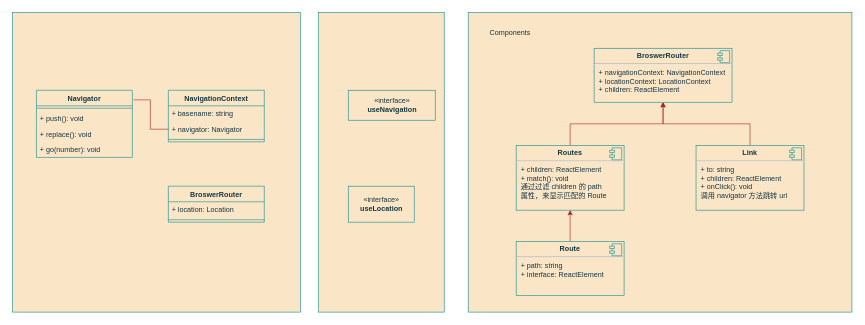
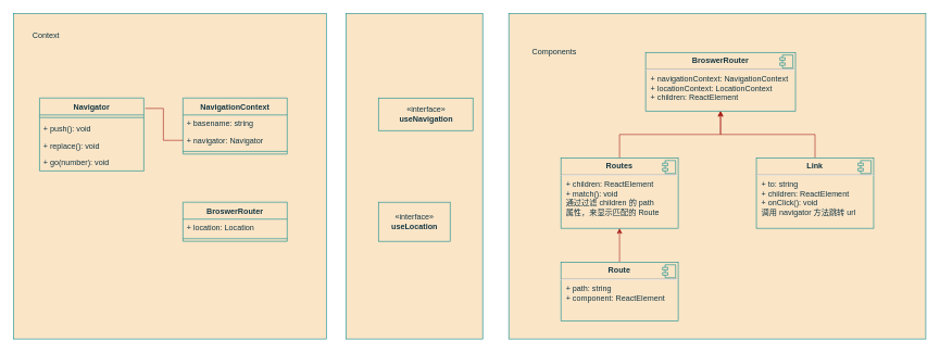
  <mxCell id="0" />
  <mxCell id="1" parent="0" />
  <mxCell id="2" value="" style="rounded=0;whiteSpace=wrap;html=1;fillColor=#FAE5C7;labelBackgroundColor=none;strokeColor=#0F8B8D;fontColor=#143642;" vertex="1" parent="1"><mxGeometry x="780" y="20" width="640" height="500" as="geometry" /></mxCell>
  <mxCell id="3" value="" style="rounded=0;whiteSpace=wrap;html=1;fillColor=#FAE5C7;labelBackgroundColor=none;strokeColor=#0F8B8D;fontColor=#143642;" vertex="1" parent="1"><mxGeometry x="530" y="20" width="210" height="500" as="geometry" /></mxCell>
  <mxCell id="4" value="" style="rounded=0;whiteSpace=wrap;html=1;fillColor=#FAE5C7;labelBackgroundColor=none;strokeColor=#0F8B8D;fontColor=#143642;" vertex="1" parent="1"><mxGeometry x="20" y="20" width="480" height="500" as="geometry" /></mxCell>
  <mxCell id="5" value="NavigationContext" style="swimlane;fontStyle=1;align=center;verticalAlign=top;childLayout=stackLayout;horizontal=1;startSize=26;horizontalStack=0;resizeParent=1;resizeParentMax=0;resizeLast=0;collapsible=1;marginBottom=0;labelBackgroundColor=none;fillColor=#FAE5C7;strokeColor=#0F8B8D;fontColor=#143642;" vertex="1" parent="1"><mxGeometry x="280" y="150" width="160" height="86" as="geometry" /></mxCell>
  <mxCell id="6" value="+ basename: string" style="text;strokeColor=none;fillColor=none;align=left;verticalAlign=top;spacingLeft=4;spacingRight=4;overflow=hidden;rotatable=0;points=[[0,0.5],[1,0.5]];portConstraint=eastwest;labelBackgroundColor=none;fontColor=#143642;" vertex="1" parent="5"><mxGeometry y="26" width="160" height="26" as="geometry" /></mxCell>
  <mxCell id="7" value="+ navigator: Navigator" style="text;strokeColor=none;fillColor=none;align=left;verticalAlign=top;spacingLeft=4;spacingRight=4;overflow=hidden;rotatable=0;points=[[0,0.5],[1,0.5]];portConstraint=eastwest;labelBackgroundColor=none;fontColor=#143642;" vertex="1" parent="5"><mxGeometry y="52" width="160" height="26" as="geometry" /></mxCell>
  <mxCell id="8" value="" style="line;strokeWidth=1;fillColor=none;align=left;verticalAlign=middle;spacingTop=-1;spacingLeft=3;spacingRight=3;rotatable=0;labelPosition=right;points=[];portConstraint=eastwest;strokeColor=#0F8B8D;labelBackgroundColor=none;fontColor=#143642;" vertex="1" parent="5"><mxGeometry y="78" width="160" height="8" as="geometry" /></mxCell>
  <mxCell id="9" value="BroswerRouter" style="swimlane;fontStyle=1;align=center;verticalAlign=top;childLayout=stackLayout;horizontal=1;startSize=26;horizontalStack=0;resizeParent=1;resizeParentMax=0;resizeLast=0;collapsible=1;marginBottom=0;labelBackgroundColor=none;fillColor=#FAE5C7;strokeColor=#0F8B8D;fontColor=#143642;" vertex="1" parent="1"><mxGeometry x="280" y="310" width="160" height="60" as="geometry" /></mxCell>
  <mxCell id="10" value="+ location: Location" style="text;strokeColor=none;fillColor=none;align=left;verticalAlign=top;spacingLeft=4;spacingRight=4;overflow=hidden;rotatable=0;points=[[0,0.5],[1,0.5]];portConstraint=eastwest;labelBackgroundColor=none;fontColor=#143642;" vertex="1" parent="9"><mxGeometry y="26" width="160" height="26" as="geometry" /></mxCell>
  <mxCell id="11" value="" style="line;strokeWidth=1;fillColor=none;align=left;verticalAlign=middle;spacingTop=-1;spacingLeft=3;spacingRight=3;rotatable=0;labelPosition=right;points=[];portConstraint=eastwest;strokeColor=#0F8B8D;labelBackgroundColor=none;fontColor=#143642;" vertex="1" parent="9"><mxGeometry y="52" width="160" height="8" as="geometry" /></mxCell>
  <mxCell id="12" value="Navigator" style="swimlane;fontStyle=1;align=center;verticalAlign=top;childLayout=stackLayout;horizontal=1;startSize=26;horizontalStack=0;resizeParent=1;resizeParentMax=0;resizeLast=0;collapsible=1;marginBottom=0;labelBackgroundColor=none;fillColor=#FAE5C7;strokeColor=#0F8B8D;fontColor=#143642;" vertex="1" parent="1"><mxGeometry x="60" y="150" width="160" height="112" as="geometry" /></mxCell>
  <mxCell id="13" value="" style="line;strokeWidth=1;fillColor=none;align=left;verticalAlign=middle;spacingTop=-1;spacingLeft=3;spacingRight=3;rotatable=0;labelPosition=right;points=[];portConstraint=eastwest;strokeColor=#0F8B8D;labelBackgroundColor=none;fontColor=#143642;" vertex="1" parent="12"><mxGeometry y="26" width="160" height="8" as="geometry" /></mxCell>
  <mxCell id="14" value="+ push(): void" style="text;strokeColor=none;fillColor=none;align=left;verticalAlign=top;spacingLeft=4;spacingRight=4;overflow=hidden;rotatable=0;points=[[0,0.5],[1,0.5]];portConstraint=eastwest;labelBackgroundColor=none;fontColor=#143642;" vertex="1" parent="12"><mxGeometry y="34" width="160" height="26" as="geometry" /></mxCell>
  <mxCell id="15" value="+ replace(): void" style="text;strokeColor=none;fillColor=none;align=left;verticalAlign=top;spacingLeft=4;spacingRight=4;overflow=hidden;rotatable=0;points=[[0,0.5],[1,0.5]];portConstraint=eastwest;labelBackgroundColor=none;fontColor=#143642;" vertex="1" parent="12"><mxGeometry y="60" width="160" height="26" as="geometry" /></mxCell>
  <mxCell id="16" value="+ go(number): void" style="text;strokeColor=none;fillColor=none;align=left;verticalAlign=top;spacingLeft=4;spacingRight=4;overflow=hidden;rotatable=0;points=[[0,0.5],[1,0.5]];portConstraint=eastwest;labelBackgroundColor=none;fontColor=#143642;" vertex="1" parent="12"><mxGeometry y="86" width="160" height="26" as="geometry" /></mxCell>
  <mxCell id="17" style="edgeStyle=orthogonalEdgeStyle;rounded=0;orthogonalLoop=1;jettySize=auto;html=1;exitX=0;exitY=0.5;exitDx=0;exitDy=0;entryX=1.013;entryY=0.143;entryDx=0;entryDy=0;entryPerimeter=0;labelBackgroundColor=none;strokeColor=#A8201A;fontColor=default;endArrow=none;" edge="1" parent="1" source="7" target="12"><mxGeometry relative="1" as="geometry" /></mxCell>
  <mxCell id="18" value="&lt;p style=&quot;margin:0px;margin-top:6px;text-align:center;&quot;&gt;&lt;b&gt;BroswerRouter&lt;/b&gt;&lt;/p&gt;&lt;hr&gt;&lt;p style=&quot;margin:0px;margin-left:8px;&quot;&gt;+ navigationContext: NavigationContext&lt;br&gt;+ locationContext: LocationContext&lt;/p&gt;&lt;p style=&quot;margin:0px;margin-left:8px;&quot;&gt;+ children: ReactElement&lt;/p&gt;" style="align=left;overflow=fill;html=1;dropTarget=0;labelBackgroundColor=none;fillColor=#FAE5C7;strokeColor=#0F8B8D;fontColor=#143642;" vertex="1" parent="1"><mxGeometry x="990" y="80" width="230" height="90" as="geometry" /></mxCell>
  <mxCell id="19" value="" style="shape=component;jettyWidth=8;jettyHeight=4;labelBackgroundColor=none;fillColor=#FAE5C7;strokeColor=#0F8B8D;fontColor=#143642;" vertex="1" parent="18"><mxGeometry x="1" width="20" height="20" relative="1" as="geometry"><mxPoint x="-24" y="4" as="offset" /></mxGeometry></mxCell>
  <mxCell id="20" style="edgeStyle=orthogonalEdgeStyle;rounded=0;orthogonalLoop=1;jettySize=auto;html=1;labelBackgroundColor=none;strokeColor=#A8201A;fontColor=default;" edge="1" parent="1" source="21" target="18"><mxGeometry relative="1" as="geometry" /></mxCell>
  <mxCell id="21" value="&lt;p style=&quot;margin:0px;margin-top:6px;text-align:center;&quot;&gt;&lt;b&gt;Routes&lt;/b&gt;&lt;/p&gt;&lt;hr&gt;&lt;p style=&quot;margin:0px;margin-left:8px;&quot;&gt;+ children: ReactElement&lt;/p&gt;&lt;p style=&quot;margin:0px;margin-left:8px;&quot;&gt;+ match(): void&lt;/p&gt;&lt;p style=&quot;margin:0px;margin-left:8px;&quot;&gt;通过过滤 children 的 path&amp;nbsp;&lt;br style=&quot;border-color: var(--border-color); padding: 0px; margin: 0px;&quot;&gt;属性，来显示匹配的 Route&lt;br&gt;&lt;/p&gt;" style="align=left;overflow=fill;html=1;dropTarget=0;labelBackgroundColor=none;fillColor=#FAE5C7;strokeColor=#0F8B8D;fontColor=#143642;" vertex="1" parent="1"><mxGeometry x="860" y="242" width="180" height="108" as="geometry" /></mxCell>
  <mxCell id="22" value="" style="shape=component;jettyWidth=8;jettyHeight=4;labelBackgroundColor=none;fillColor=#FAE5C7;strokeColor=#0F8B8D;fontColor=#143642;" vertex="1" parent="21"><mxGeometry x="1" width="20" height="20" relative="1" as="geometry"><mxPoint x="-24" y="4" as="offset" /></mxGeometry></mxCell>
  <mxCell id="23" style="edgeStyle=orthogonalEdgeStyle;rounded=0;orthogonalLoop=1;jettySize=auto;html=1;exitX=0.5;exitY=0;exitDx=0;exitDy=0;labelBackgroundColor=none;strokeColor=#A8201A;fontColor=default;" edge="1" parent="1" source="24" target="18"><mxGeometry relative="1" as="geometry" /></mxCell>
  <mxCell id="24" value="&lt;p style=&quot;margin:0px;margin-top:6px;text-align:center;&quot;&gt;&lt;b&gt;Link&lt;/b&gt;&lt;/p&gt;&lt;hr&gt;&lt;p style=&quot;margin:0px;margin-left:8px;&quot;&gt;+ to: string&lt;/p&gt;&lt;p style=&quot;margin:0px;margin-left:8px;&quot;&gt;+ children: ReactElement&lt;br&gt;+ onClick(): void&lt;/p&gt;&lt;p style=&quot;margin:0px;margin-left:8px;&quot;&gt;调用 navigator 方法跳转 url&lt;/p&gt;" style="align=left;overflow=fill;html=1;dropTarget=0;labelBackgroundColor=none;fillColor=#FAE5C7;strokeColor=#0F8B8D;fontColor=#143642;" vertex="1" parent="1"><mxGeometry x="1160" y="242" width="180" height="108" as="geometry" /></mxCell>
  <mxCell id="25" value="" style="shape=component;jettyWidth=8;jettyHeight=4;labelBackgroundColor=none;fillColor=#FAE5C7;strokeColor=#0F8B8D;fontColor=#143642;" vertex="1" parent="24"><mxGeometry x="1" width="20" height="20" relative="1" as="geometry"><mxPoint x="-24" y="4" as="offset" /></mxGeometry></mxCell>
  <mxCell id="26" style="edgeStyle=orthogonalEdgeStyle;rounded=0;orthogonalLoop=1;jettySize=auto;html=1;labelBackgroundColor=none;strokeColor=#A8201A;fontColor=default;" edge="1" parent="1" source="27" target="21"><mxGeometry relative="1" as="geometry" /></mxCell>
- <mxCell id="27" value="&lt;p style=&quot;margin:0px;margin-top:6px;text-align:center;&quot;&gt;&lt;b&gt;Route&lt;/b&gt;&lt;/p&gt;&lt;hr&gt;&lt;p style=&quot;margin:0px;margin-left:8px;&quot;&gt;+ path: string&lt;/p&gt;&lt;p style=&quot;margin:0px;margin-left:8px;&quot;&gt;+ interface: ReactElement&lt;/p&gt;" style="align=left;overflow=fill;html=1;dropTarget=0;labelBackgroundColor=none;fillColor=#FAE5C7;strokeColor=#0F8B8D;fontColor=#143642;" vertex="1" parent="1"><mxGeometry x="860" y="402" width="180" height="90" as="geometry" /></mxCell>
+ <mxCell id="27" value="&lt;p style=&quot;margin:0px;margin-top:6px;text-align:center;&quot;&gt;&lt;b&gt;Route&lt;/b&gt;&lt;/p&gt;&lt;hr&gt;&lt;p style=&quot;margin:0px;margin-left:8px;&quot;&gt;+ path: string&lt;/p&gt;&lt;p style=&quot;margin:0px;margin-left:8px;&quot;&gt;+ component: ReactElement&lt;/p&gt;" style="align=left;overflow=fill;html=1;dropTarget=0;labelBackgroundColor=none;fillColor=#FAE5C7;strokeColor=#0F8B8D;fontColor=#143642;" vertex="1" parent="1"><mxGeometry x="860" y="402" width="180" height="90" as="geometry" /></mxCell>
  <mxCell id="28" value="" style="shape=component;jettyWidth=8;jettyHeight=4;labelBackgroundColor=none;fillColor=#FAE5C7;strokeColor=#0F8B8D;fontColor=#143642;" vertex="1" parent="27"><mxGeometry x="1" width="20" height="20" relative="1" as="geometry"><mxPoint x="-24" y="4" as="offset" /></mxGeometry></mxCell>
  <mxCell id="29" value="«interface»&lt;br&gt;&lt;b&gt;useNavigation&lt;/b&gt;" style="html=1;labelBackgroundColor=none;fillColor=#FAE5C7;strokeColor=#0F8B8D;fontColor=#143642;" vertex="1" parent="1"><mxGeometry x="580" y="150" width="145" height="50" as="geometry" /></mxCell>
  <mxCell id="30" value="«interface»&lt;br&gt;&lt;b&gt;useLocation&lt;/b&gt;" style="html=1;labelBackgroundColor=none;fillColor=#FAE5C7;strokeColor=#0F8B8D;fontColor=#143642;" vertex="1" parent="1"><mxGeometry x="580" y="310" width="110" height="60" as="geometry" /></mxCell>
- <mxCell id="32" value="Components" style="text;html=1;strokeColor=none;fillColor=none;align=center;verticalAlign=middle;whiteSpace=wrap;rounded=0;labelBackgroundColor=none;fontColor=#143642;" vertex="1" parent="1"><mxGeometry x="820" y="40" width="60" height="30" as="geometry" /></mxCell>
+ <mxCell id="31" value="Context" style="text;html=1;strokeColor=none;fillColor=none;align=center;verticalAlign=middle;whiteSpace=wrap;rounded=0;labelBackgroundColor=none;fontColor=#143642;" vertex="1" parent="1"><mxGeometry x="40" y="40" width="60" height="30" as="geometry" /></mxCell>
+ <mxCell id="32" value="Components" style="text;html=1;strokeColor=none;fillColor=none;align=center;verticalAlign=middle;whiteSpace=wrap;rounded=0;labelBackgroundColor=none;fontColor=#143642;" vertex="1" parent="1"><mxGeometry x="820" y="65" width="60" height="30" as="geometry" /></mxCell>
